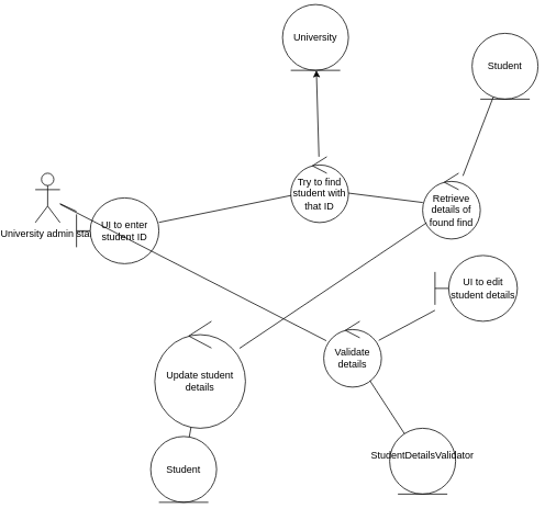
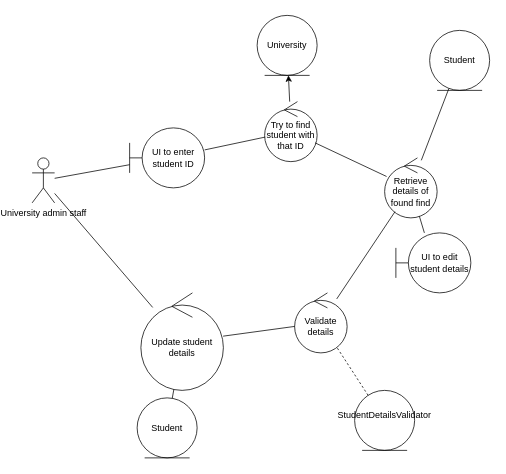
  <mxCell id="0" />
  <mxCell id="1" parent="0" />
  <mxCell id="2" value="University admin staff" style="shape=umlActor;verticalLabelPosition=bottom;verticalAlign=top;html=1;" parent="1" vertex="1"><mxGeometry x="20" y="210" width="30" height="60" as="geometry" /></mxCell>
- <mxCell id="3" value="UI to enter student ID" style="shape=umlBoundary;whiteSpace=wrap;html=1;" parent="1" vertex="1"><mxGeometry x="70" y="240" width="100" height="80" as="geometry" /></mxCell>
- <mxCell id="4" value="Try to find student with that ID" style="ellipse;shape=umlControl;whiteSpace=wrap;html=1;" parent="1" vertex="1"><mxGeometry x="330" y="190" width="70" height="80" as="geometry" /></mxCell>
+ <mxCell id="3" value="UI to enter student ID" style="shape=umlBoundary;whiteSpace=wrap;html=1;" parent="1" vertex="1"><mxGeometry x="150" y="170" width="100" height="80" as="geometry" /></mxCell>
+ <mxCell id="4" value="Try to find student with that ID" style="ellipse;shape=umlControl;whiteSpace=wrap;html=1;" parent="1" vertex="1"><mxGeometry x="330" y="135" width="70" height="80" as="geometry" /></mxCell>
  <mxCell id="5" value="UI to edit student details" style="shape=umlBoundary;whiteSpace=wrap;html=1;" parent="1" vertex="1"><mxGeometry x="505" y="310" width="100" height="80" as="geometry" /></mxCell>
  <mxCell id="6" value="Validate details" style="ellipse;shape=umlControl;whiteSpace=wrap;html=1;" parent="1" vertex="1"><mxGeometry x="370" y="390" width="70" height="80" as="geometry" /></mxCell>
  <mxCell id="7" value="Update student details" style="ellipse;shape=umlControl;whiteSpace=wrap;html=1;" parent="1" vertex="1"><mxGeometry x="165" y="390" width="110" height="130" as="geometry" /></mxCell>
- <mxCell id="8" value="University" style="ellipse;shape=umlEntity;whiteSpace=wrap;html=1;" parent="1" vertex="1"><mxGeometry x="320" y="5" width="80" height="80" as="geometry" /></mxCell>
+ <mxCell id="8" value="University" style="ellipse;shape=umlEntity;whiteSpace=wrap;html=1;" parent="1" vertex="1"><mxGeometry x="320" y="20" width="80" height="80" as="geometry" /></mxCell>
  <mxCell id="9" value="Student" style="ellipse;shape=umlEntity;whiteSpace=wrap;html=1;" parent="1" vertex="1"><mxGeometry x="160" y="530" width="80" height="80" as="geometry" /></mxCell>
  <mxCell id="10" value="Retrieve details of found find" style="ellipse;shape=umlControl;whiteSpace=wrap;html=1;" parent="1" vertex="1"><mxGeometry x="490" y="210" width="70" height="80" as="geometry" /></mxCell>
  <mxCell id="11" value="" style="endArrow=none;html=1;rounded=0;" parent="1" source="2" target="3" edge="1"><mxGeometry width="50" height="50" relative="1" as="geometry"><mxPoint x="170" y="310" as="sourcePoint" /><mxPoint x="220" y="260" as="targetPoint" /></mxGeometry></mxCell>
  <mxCell id="12" value="" style="endArrow=none;html=1;rounded=0;" parent="1" source="3" target="4" edge="1"><mxGeometry width="50" height="50" relative="1" as="geometry"><mxPoint x="170" y="310" as="sourcePoint" /><mxPoint x="220" y="260" as="targetPoint" /></mxGeometry></mxCell>
  <mxCell id="13" value="" style="endArrow=none;html=1;rounded=0;" parent="1" source="4" target="10" edge="1"><mxGeometry width="50" height="50" relative="1" as="geometry"><mxPoint x="170" y="310" as="sourcePoint" /><mxPoint x="220" y="260" as="targetPoint" /></mxGeometry></mxCell>
- <mxCell id="15" value="" style="endArrow=none;html=1;rounded=0;" parent="1" source="6" target="5" edge="1"><mxGeometry width="50" height="50" relative="1" as="geometry"><mxPoint x="170" y="310" as="sourcePoint" /><mxPoint x="220" y="260" as="targetPoint" /></mxGeometry></mxCell>
- <mxCell id="16" value="" style="endArrow=none;html=1;rounded=0;" parent="1" source="7" target="10" edge="1"><mxGeometry width="50" height="50" relative="1" as="geometry"><mxPoint x="170" y="310" as="sourcePoint" /><mxPoint x="220" y="260" as="targetPoint" /></mxGeometry></mxCell>
- <mxCell id="17" value="" style="endArrow=none;html=1;rounded=0;" parent="1" source="2" target="6" edge="1"><mxGeometry width="50" height="50" relative="1" as="geometry"><mxPoint x="170" y="310" as="sourcePoint" /><mxPoint x="220" y="260" as="targetPoint" /></mxGeometry></mxCell>
+ <mxCell id="14" value="" style="endArrow=none;html=1;rounded=0;" parent="1" source="10" target="5" edge="1"><mxGeometry width="50" height="50" relative="1" as="geometry"><mxPoint x="170" y="310" as="sourcePoint" /><mxPoint x="220" y="260" as="targetPoint" /></mxGeometry></mxCell>
+ <mxCell id="15" value="" style="endArrow=none;html=1;rounded=0;" parent="1" source="6" target="10" edge="1"><mxGeometry width="50" height="50" relative="1" as="geometry"><mxPoint x="170" y="310" as="sourcePoint" /><mxPoint x="220" y="260" as="targetPoint" /></mxGeometry></mxCell>
+ <mxCell id="16" value="" style="endArrow=none;html=1;rounded=0;" parent="1" source="7" target="6" edge="1"><mxGeometry width="50" height="50" relative="1" as="geometry"><mxPoint x="170" y="310" as="sourcePoint" /><mxPoint x="220" y="260" as="targetPoint" /></mxGeometry></mxCell>
+ <mxCell id="17" value="" style="endArrow=none;html=1;rounded=0;" parent="1" source="2" target="7" edge="1"><mxGeometry width="50" height="50" relative="1" as="geometry"><mxPoint x="170" y="310" as="sourcePoint" /><mxPoint x="220" y="260" as="targetPoint" /></mxGeometry></mxCell>
  <mxCell id="18" value="" style="endArrow=classic;html=1;rounded=0;" parent="1" source="4" target="8" edge="1"><mxGeometry width="50" height="50" relative="1" as="geometry"><mxPoint x="170" y="310" as="sourcePoint" /><mxPoint x="220" y="260" as="targetPoint" /></mxGeometry></mxCell>
  <mxCell id="19" value="" style="endArrow=none;html=1;rounded=0;" parent="1" source="7" target="9" edge="1"><mxGeometry width="50" height="50" relative="1" as="geometry"><mxPoint x="170" y="310" as="sourcePoint" /><mxPoint x="220" y="260" as="targetPoint" /></mxGeometry></mxCell>
  <mxCell id="20" value="Student" style="ellipse;shape=umlEntity;whiteSpace=wrap;html=1;" parent="1" vertex="1"><mxGeometry x="550" y="40" width="80" height="80" as="geometry" /></mxCell>
  <mxCell id="21" value="" style="endArrow=none;html=1;rounded=0;" parent="1" source="10" target="20" edge="1"><mxGeometry width="50" height="50" relative="1" as="geometry"><mxPoint x="170" y="310" as="sourcePoint" /><mxPoint x="220" y="260" as="targetPoint" /></mxGeometry></mxCell>
  <mxCell id="22" value="&lt;div&gt;StudentDetailsValidator&lt;/div&gt;&lt;div&gt;&lt;br&gt;&lt;/div&gt;" style="ellipse;shape=umlEntity;whiteSpace=wrap;html=1;" vertex="1" parent="1"><mxGeometry x="450" y="520" width="80" height="80" as="geometry" /></mxCell>
- <mxCell id="23" value="" style="endArrow=none;html=1;rounded=0;" edge="1" parent="1" source="22" target="6"><mxGeometry width="50" height="50" relative="1" as="geometry"><mxPoint x="280" y="350" as="sourcePoint" /><mxPoint x="330" y="300" as="targetPoint" /></mxGeometry></mxCell>
+ <mxCell id="23" value="" style="endArrow=none;html=1;rounded=0;dashed=1;" edge="1" parent="1" source="22" target="6"><mxGeometry width="50" height="50" relative="1" as="geometry"><mxPoint x="280" y="350" as="sourcePoint" /><mxPoint x="330" y="300" as="targetPoint" /></mxGeometry></mxCell>
